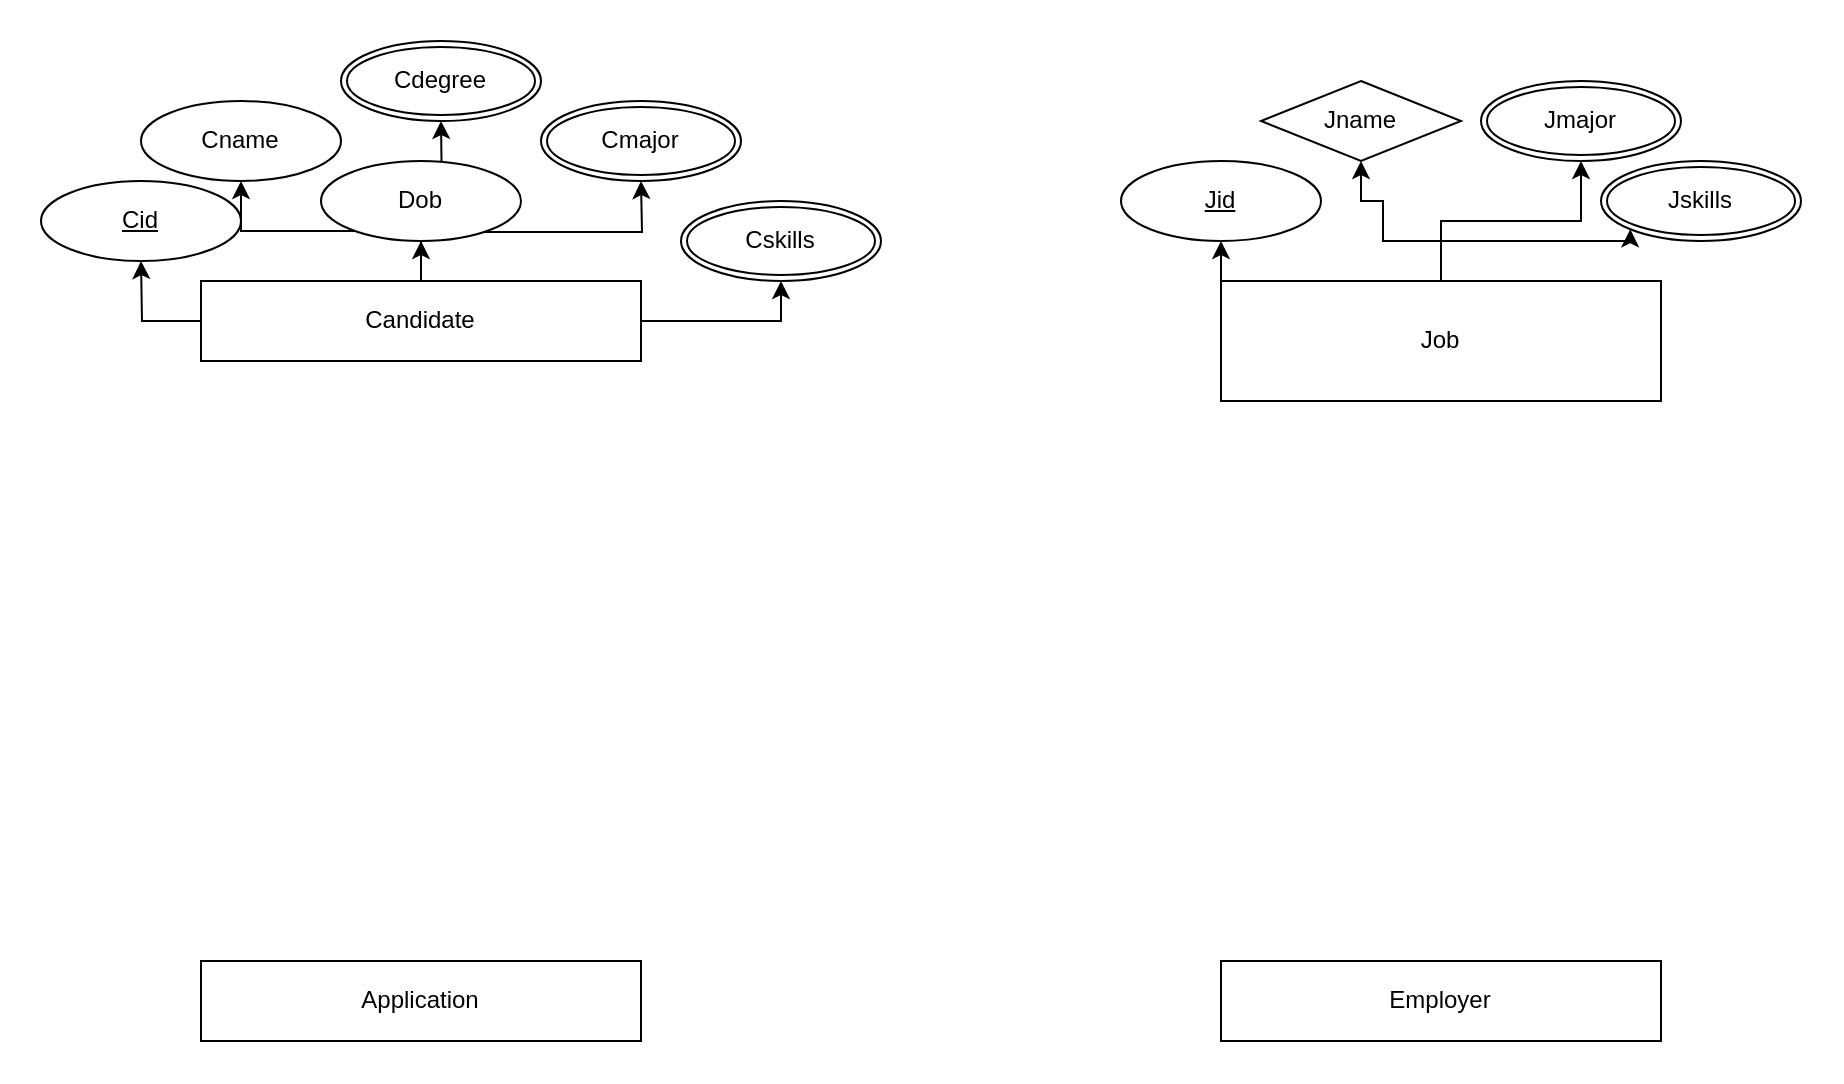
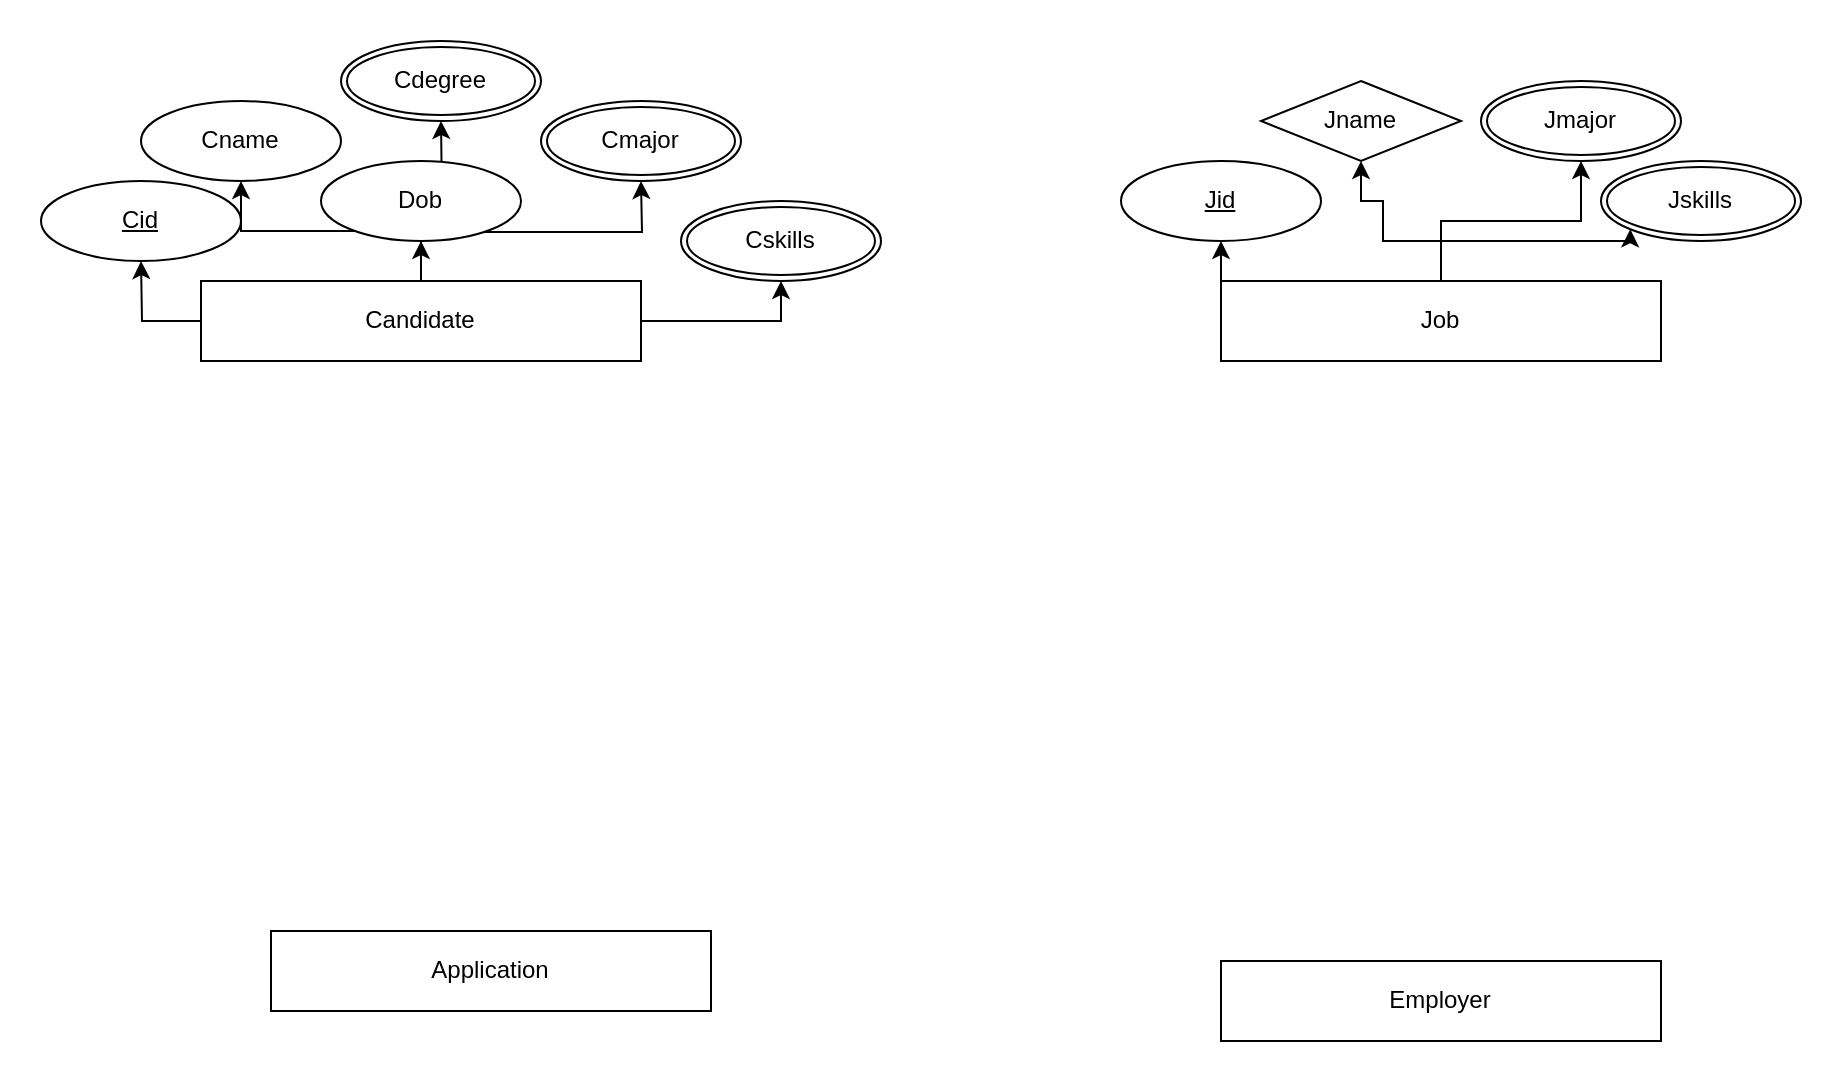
  <mxCell id="0" />
  <mxCell id="1" parent="0" />
  <mxCell id="2" style="edgeStyle=orthogonalEdgeStyle;rounded=0;orthogonalLoop=1;jettySize=auto;html=1;exitX=0;exitY=0.5;exitDx=0;exitDy=0;entryX=0.5;entryY=1;entryDx=0;entryDy=0;" edge="1" parent="1" source="8"><mxGeometry relative="1" as="geometry"><mxPoint x="70" y="130" as="targetPoint" /></mxGeometry></mxCell>
  <mxCell id="3" style="edgeStyle=orthogonalEdgeStyle;rounded=0;orthogonalLoop=1;jettySize=auto;html=1;entryX=0.5;entryY=1;entryDx=0;entryDy=0;" edge="1" parent="1" source="8" target="9"><mxGeometry relative="1" as="geometry" /></mxCell>
  <mxCell id="4" style="edgeStyle=orthogonalEdgeStyle;rounded=0;orthogonalLoop=1;jettySize=auto;html=1;exitX=0.5;exitY=0;exitDx=0;exitDy=0;entryX=0.5;entryY=1;entryDx=0;entryDy=0;" edge="1" parent="1" source="8" target="10"><mxGeometry relative="1" as="geometry" /></mxCell>
  <mxCell id="5" style="edgeStyle=orthogonalEdgeStyle;rounded=0;orthogonalLoop=1;jettySize=auto;html=1;exitX=0.5;exitY=0;exitDx=0;exitDy=0;" edge="1" parent="1" source="8"><mxGeometry relative="1" as="geometry"><mxPoint x="220" y="60" as="targetPoint" /></mxGeometry></mxCell>
  <mxCell id="6" style="edgeStyle=orthogonalEdgeStyle;rounded=0;orthogonalLoop=1;jettySize=auto;html=1;exitX=0.5;exitY=0;exitDx=0;exitDy=0;entryX=0.5;entryY=1;entryDx=0;entryDy=0;" edge="1" parent="1" source="8"><mxGeometry relative="1" as="geometry"><mxPoint x="320" y="90" as="targetPoint" /></mxGeometry></mxCell>
  <mxCell id="7" style="edgeStyle=orthogonalEdgeStyle;rounded=0;orthogonalLoop=1;jettySize=auto;html=1;exitX=1;exitY=0.5;exitDx=0;exitDy=0;entryX=0.5;entryY=1;entryDx=0;entryDy=0;" edge="1" parent="1" source="8" target="11"><mxGeometry relative="1" as="geometry" /></mxCell>
  <mxCell id="8" value="Candidate" style="whiteSpace=wrap;html=1;align=center;" vertex="1" parent="1"><mxGeometry x="100" y="140" width="220" height="40" as="geometry" /></mxCell>
  <mxCell id="9" value="Cname" style="ellipse;whiteSpace=wrap;html=1;align=center;" vertex="1" parent="1"><mxGeometry x="70" y="50" width="100" height="40" as="geometry" /></mxCell>
  <mxCell id="10" value="Dob" style="ellipse;whiteSpace=wrap;html=1;align=center;" vertex="1" parent="1"><mxGeometry x="160" y="80" width="100" height="40" as="geometry" /></mxCell>
  <mxCell id="11" value="Cskills" style="ellipse;shape=doubleEllipse;margin=3;whiteSpace=wrap;html=1;align=center;" vertex="1" parent="1"><mxGeometry x="340" width="100" height="40" as="geometry" y="100" /></mxCell>
  <mxCell id="12" style="edgeStyle=orthogonalEdgeStyle;rounded=0;orthogonalLoop=1;jettySize=auto;html=1;exitX=0;exitY=0.25;exitDx=0;exitDy=0;entryX=0.5;entryY=1;entryDx=0;entryDy=0;" edge="1" parent="1" source="16" target="18"><mxGeometry relative="1" as="geometry" /></mxCell>
  <mxCell id="13" style="edgeStyle=orthogonalEdgeStyle;rounded=0;orthogonalLoop=1;jettySize=auto;html=1;exitX=0.5;exitY=0;exitDx=0;exitDy=0;entryX=0.5;entryY=1;entryDx=0;entryDy=0;" edge="1" parent="1" source="16" target="17"><mxGeometry relative="1" as="geometry"><mxPoint x="690" as="targetPoint" y="100" /><Array as="points"><mxPoint x="720" y="120" /><mxPoint x="691" y="120" /><mxPoint x="691" y="100" /><mxPoint x="680" y="100" /></Array></mxGeometry></mxCell>
  <mxCell id="14" style="edgeStyle=orthogonalEdgeStyle;rounded=0;orthogonalLoop=1;jettySize=auto;html=1;exitX=0.5;exitY=0;exitDx=0;exitDy=0;entryX=0.5;entryY=1;entryDx=0;entryDy=0;" edge="1" parent="1" source="16" target="23"><mxGeometry relative="1" as="geometry" /></mxCell>
  <mxCell id="15" style="edgeStyle=orthogonalEdgeStyle;rounded=0;orthogonalLoop=1;jettySize=auto;html=1;exitX=0.5;exitY=0;exitDx=0;exitDy=0;entryX=0;entryY=1;entryDx=0;entryDy=0;" edge="1" parent="1" source="16" target="24"><mxGeometry relative="1" as="geometry" /></mxCell>
- <mxCell id="16" value="Job" style="whiteSpace=wrap;html=1;align=center;" vertex="1" parent="1"><mxGeometry x="610" y="140" width="220" height="60" as="geometry" /></mxCell>
+ <mxCell id="16" value="Job" style="whiteSpace=wrap;html=1;align=center;" vertex="1" parent="1"><mxGeometry x="610" y="140" width="220" height="40" as="geometry" /></mxCell>
  <mxCell id="17" value="Jname" style="rhombus;whiteSpace=wrap;html=1;align=center;" vertex="1" parent="1"><mxGeometry x="630" y="40" width="100" height="40" as="geometry" /></mxCell>
  <mxCell id="18" value="Jid" style="ellipse;whiteSpace=wrap;html=1;align=center;fontStyle=4;" vertex="1" parent="1"><mxGeometry x="560" y="80" width="100" height="40" as="geometry" /></mxCell>
  <mxCell id="19" value="Cid" style="ellipse;whiteSpace=wrap;html=1;align=center;fontStyle=4;" vertex="1" parent="1"><mxGeometry y="90" width="100" height="40" as="geometry" x="20" /></mxCell>
  <mxCell id="20" style="edgeStyle=orthogonalEdgeStyle;rounded=0;orthogonalLoop=1;jettySize=auto;html=1;exitX=0.5;exitY=1;exitDx=0;exitDy=0;" edge="1" parent="1" source="21"><mxGeometry relative="1" as="geometry"><mxPoint x="220.333" y="60.333" as="targetPoint" /></mxGeometry></mxCell>
  <mxCell id="21" value="Cdegree" style="ellipse;shape=doubleEllipse;margin=3;whiteSpace=wrap;html=1;align=center;" vertex="1" parent="1"><mxGeometry x="170" y="20" width="100" height="40" as="geometry" /></mxCell>
  <mxCell id="22" value="Cmajor" style="ellipse;shape=doubleEllipse;margin=3;whiteSpace=wrap;html=1;align=center;" vertex="1" parent="1"><mxGeometry x="270" y="50" width="100" height="40" as="geometry" /></mxCell>
  <mxCell id="23" value="Jmajor" style="ellipse;shape=doubleEllipse;margin=3;whiteSpace=wrap;html=1;align=center;" vertex="1" parent="1"><mxGeometry x="740" y="40" width="100" height="40" as="geometry" /></mxCell>
  <mxCell id="24" value="Jskills" style="ellipse;shape=doubleEllipse;margin=3;whiteSpace=wrap;html=1;align=center;" vertex="1" parent="1"><mxGeometry x="800" y="80" width="100" height="40" as="geometry" /></mxCell>
- <mxCell id="25" value="Application" style="whiteSpace=wrap;html=1;align=center;" vertex="1" parent="1"><mxGeometry x="100" y="480" width="220" height="40" as="geometry" /></mxCell>
+ <mxCell id="25" value="Application" style="whiteSpace=wrap;html=1;align=center;" vertex="1" parent="1"><mxGeometry x="135" y="465" width="220" height="40" as="geometry" /></mxCell>
  <mxCell id="26" value="Employer" style="whiteSpace=wrap;html=1;align=center;" vertex="1" parent="1"><mxGeometry x="610" y="480" width="220" height="40" as="geometry" /></mxCell>
